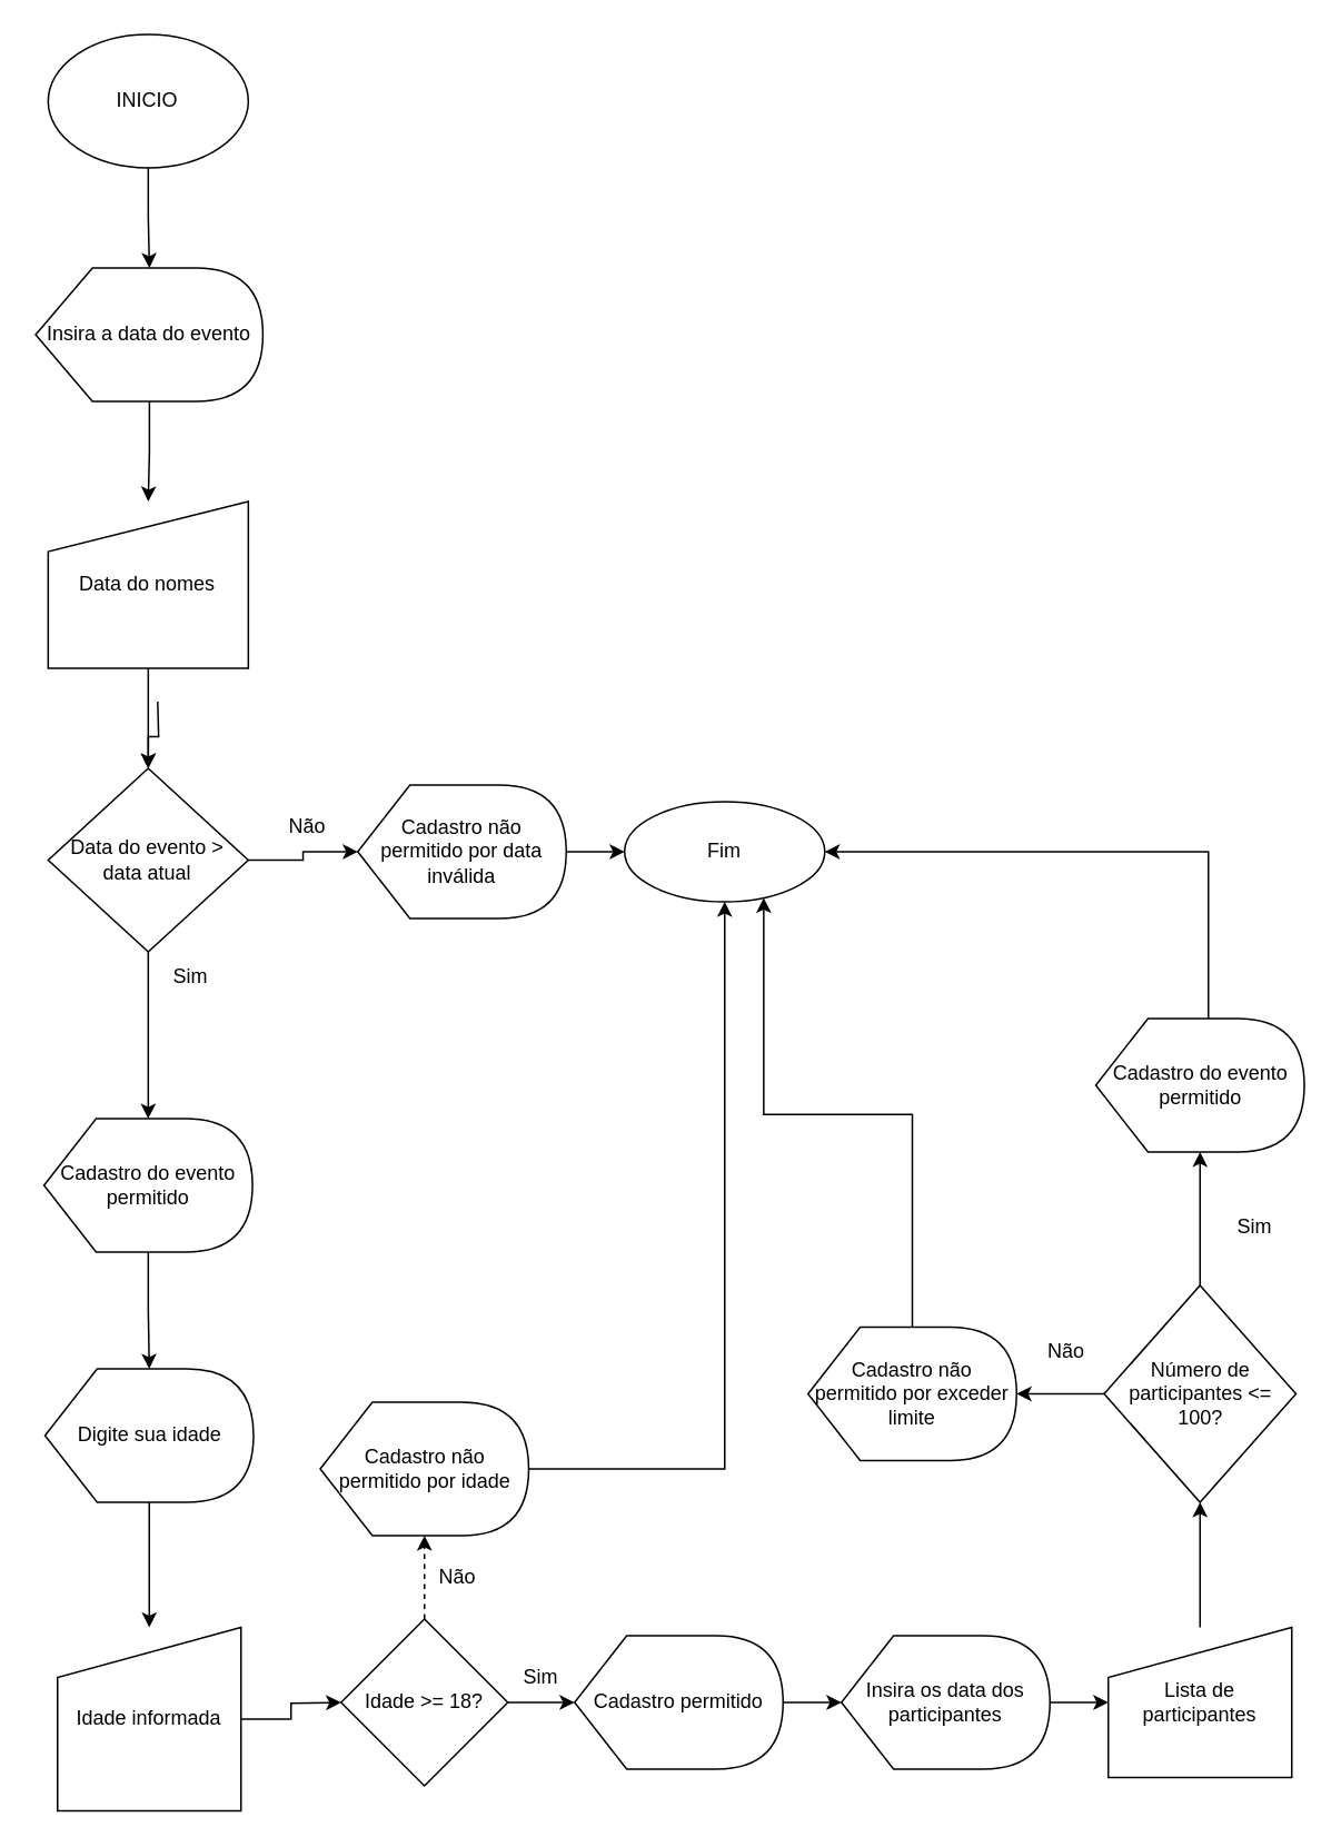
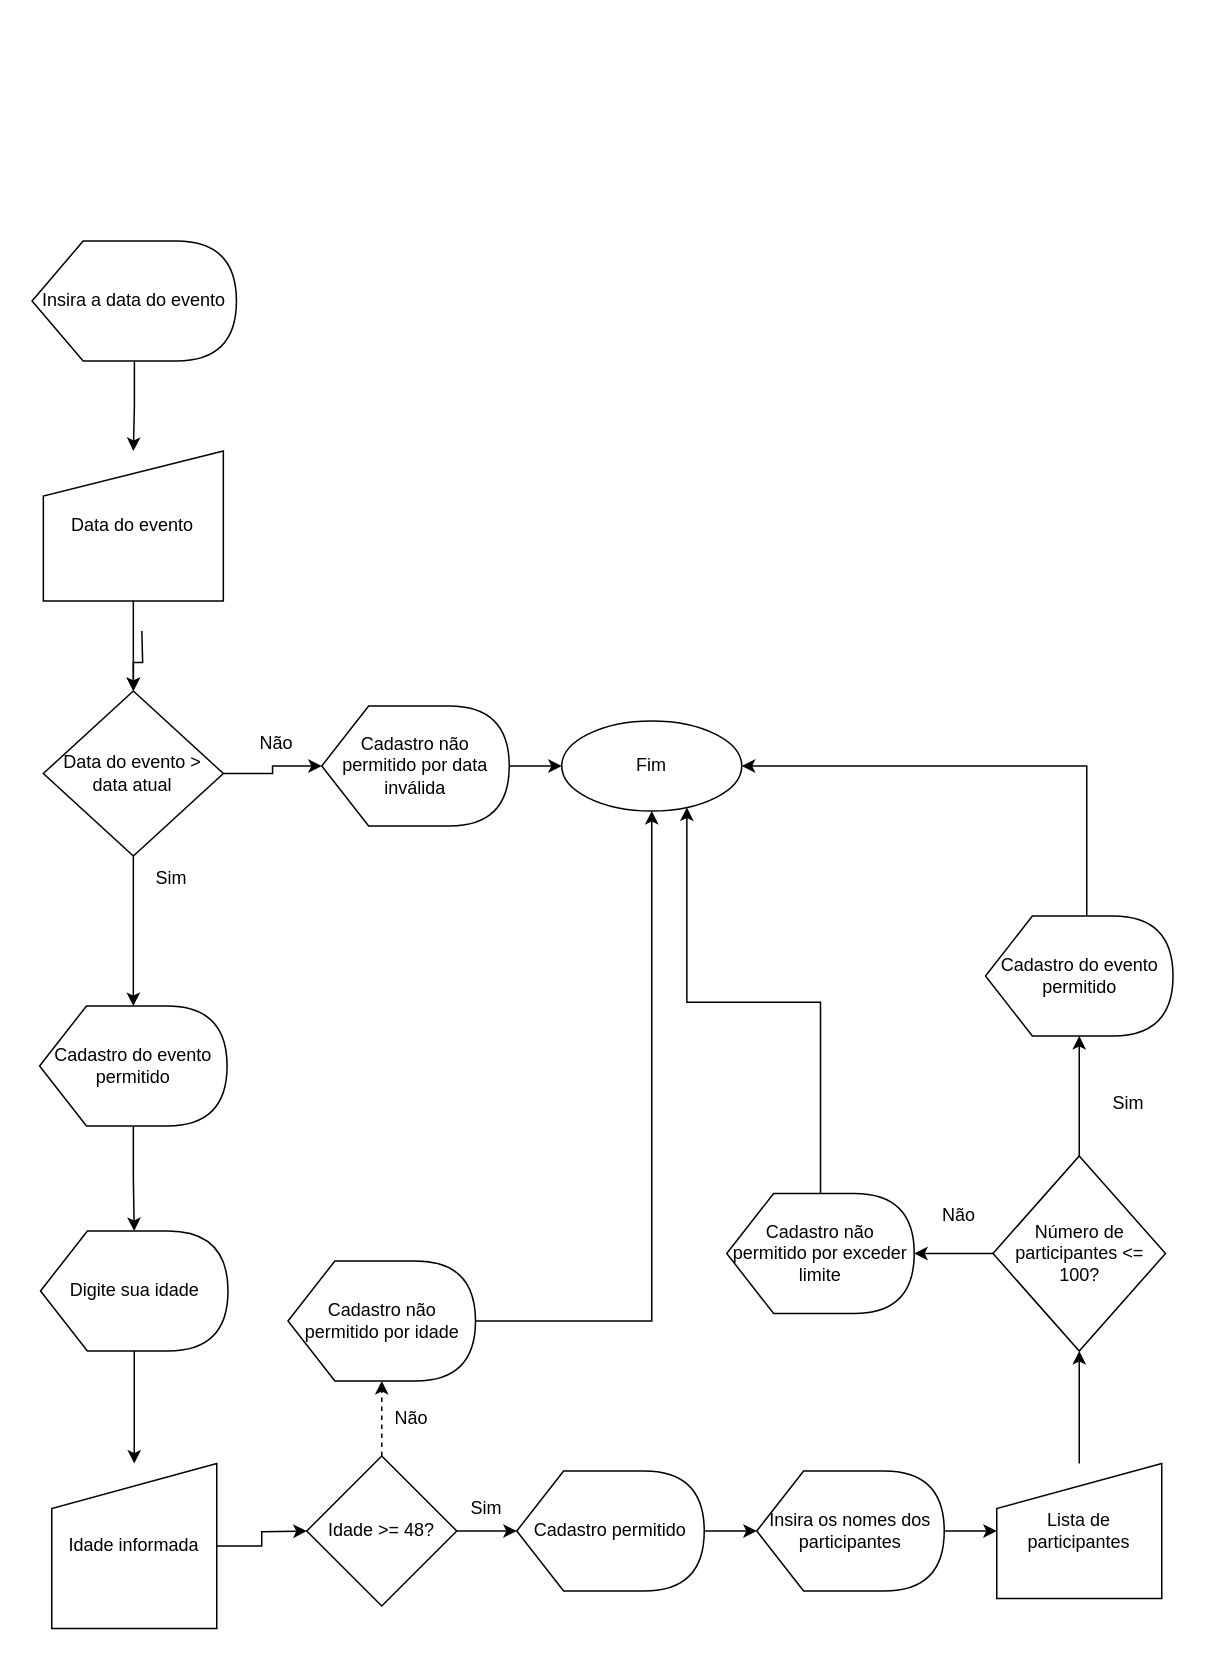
  <mxCell id="0" />
  <mxCell id="1" parent="0" />
- <mxCell id="2" value="" style="edgeStyle=orthogonalEdgeStyle;rounded=0;orthogonalLoop=1;jettySize=auto;html=1;" edge="1" parent="1" source="3" target="18"><mxGeometry relative="1" as="geometry" /></mxCell>
- <mxCell id="3" value="INICIO" style="ellipse;whiteSpace=wrap;html=1;" vertex="1" parent="1"><mxGeometry x="28.39" y="20" width="120" height="80" as="geometry" /></mxCell>
  <mxCell id="4" value="" style="edgeStyle=orthogonalEdgeStyle;rounded=0;orthogonalLoop=1;jettySize=auto;html=1;" edge="1" parent="1" source="5" target="6"><mxGeometry relative="1" as="geometry" /></mxCell>
  <mxCell id="5" value="Digite sua idade" style="shape=display;whiteSpace=wrap;html=1;" vertex="1" parent="1"><mxGeometry x="26.5" y="820" width="125" height="80" as="geometry" /></mxCell>
  <mxCell id="6" value="Idade informada" style="shape=manualInput;whiteSpace=wrap;html=1;" vertex="1" parent="1"><mxGeometry x="34" y="975" width="110" height="110" as="geometry" /></mxCell>
  <mxCell id="7" style="edgeStyle=orthogonalEdgeStyle;rounded=0;orthogonalLoop=1;jettySize=auto;html=1;" edge="1" parent="1" source="8" target="9"><mxGeometry relative="1" as="geometry" /></mxCell>
  <mxCell id="8" value="Cadastro não permitido por idade" style="shape=display;whiteSpace=wrap;html=1;" vertex="1" parent="1"><mxGeometry x="191.5" y="840" width="125" height="80" as="geometry" /></mxCell>
  <mxCell id="9" value="Fim" style="ellipse;whiteSpace=wrap;html=1;" vertex="1" parent="1"><mxGeometry x="374" y="480" width="120" height="60" as="geometry" /></mxCell>
  <mxCell id="10" value="" style="edgeStyle=orthogonalEdgeStyle;rounded=0;orthogonalLoop=1;jettySize=auto;html=1;dashed=1;" edge="1" parent="1" source="12" target="8"><mxGeometry relative="1" as="geometry" /></mxCell>
  <mxCell id="11" value="" style="edgeStyle=orthogonalEdgeStyle;rounded=0;orthogonalLoop=1;jettySize=auto;html=1;" edge="1" parent="1" source="12" target="16"><mxGeometry relative="1" as="geometry" /></mxCell>
- <mxCell id="12" value="Idade &amp;gt;= 18?" style="rhombus;whiteSpace=wrap;html=1;" vertex="1" parent="1"><mxGeometry x="204" y="970" width="100" height="100" as="geometry" /></mxCell>
+ <mxCell id="12" value="Idade &amp;gt;= 48?" style="rhombus;whiteSpace=wrap;html=1;" vertex="1" parent="1"><mxGeometry x="204" y="970" width="100" height="100" as="geometry" /></mxCell>
  <mxCell id="13" value="Não" style="text;html=1;strokeColor=none;fillColor=none;align=center;verticalAlign=middle;whiteSpace=wrap;rounded=0;" vertex="1" parent="1"><mxGeometry x="244" y="930" width="60" height="30" as="geometry" /></mxCell>
  <mxCell id="14" value="Sim" style="text;html=1;strokeColor=none;fillColor=none;align=center;verticalAlign=middle;whiteSpace=wrap;rounded=0;" vertex="1" parent="1"><mxGeometry x="294" y="990" width="60" height="30" as="geometry" /></mxCell>
  <mxCell id="15" value="" style="edgeStyle=orthogonalEdgeStyle;rounded=0;orthogonalLoop=1;jettySize=auto;html=1;" edge="1" parent="1" source="16" target="32"><mxGeometry relative="1" as="geometry" /></mxCell>
  <mxCell id="16" value="Cadastro permitido" style="shape=display;whiteSpace=wrap;html=1;" vertex="1" parent="1"><mxGeometry x="344" y="980" width="125" height="80" as="geometry" /></mxCell>
  <mxCell id="17" value="" style="edgeStyle=orthogonalEdgeStyle;rounded=0;orthogonalLoop=1;jettySize=auto;html=1;" edge="1" parent="1" source="18" target="20"><mxGeometry relative="1" as="geometry" /></mxCell>
  <mxCell id="18" value="Insira a data do evento" style="shape=display;whiteSpace=wrap;html=1;" vertex="1" parent="1"><mxGeometry x="20.88" y="160" width="136.25" height="80" as="geometry" /></mxCell>
  <mxCell id="19" value="" style="edgeStyle=orthogonalEdgeStyle;rounded=0;orthogonalLoop=1;jettySize=auto;html=1;" edge="1" parent="1" source="20" target="24"><mxGeometry relative="1" as="geometry" /></mxCell>
- <mxCell id="20" value="Data do nomes" style="shape=manualInput;whiteSpace=wrap;html=1;" vertex="1" parent="1"><mxGeometry x="28.39" y="300" width="120" height="100" as="geometry" /></mxCell>
+ <mxCell id="20" value="Data do evento" style="shape=manualInput;whiteSpace=wrap;html=1;" vertex="1" parent="1"><mxGeometry x="28.39" y="300" width="120" height="100" as="geometry" /></mxCell>
  <mxCell id="21" value="" style="edgeStyle=orthogonalEdgeStyle;rounded=0;orthogonalLoop=1;jettySize=auto;html=1;" edge="1" parent="1" target="24"><mxGeometry relative="1" as="geometry"><mxPoint x="94.059" y="420" as="sourcePoint" /></mxGeometry></mxCell>
  <mxCell id="22" value="" style="edgeStyle=orthogonalEdgeStyle;rounded=0;orthogonalLoop=1;jettySize=auto;html=1;" edge="1" parent="1" source="24" target="26"><mxGeometry relative="1" as="geometry" /></mxCell>
  <mxCell id="23" value="" style="edgeStyle=orthogonalEdgeStyle;rounded=0;orthogonalLoop=1;jettySize=auto;html=1;" edge="1" parent="1" source="24" target="28"><mxGeometry relative="1" as="geometry" /></mxCell>
  <mxCell id="24" value="Data do evento &amp;gt; data atual" style="rhombus;whiteSpace=wrap;html=1;" vertex="1" parent="1"><mxGeometry x="28.39" y="460" width="120" height="110" as="geometry" /></mxCell>
  <mxCell id="25" value="" style="edgeStyle=orthogonalEdgeStyle;rounded=0;orthogonalLoop=1;jettySize=auto;html=1;" edge="1" parent="1" source="26" target="9"><mxGeometry relative="1" as="geometry" /></mxCell>
  <mxCell id="26" value="Cadastro não permitido por data inválida" style="shape=display;whiteSpace=wrap;html=1;" vertex="1" parent="1"><mxGeometry x="214" y="470" width="125" height="80" as="geometry" /></mxCell>
  <mxCell id="27" value="" style="edgeStyle=orthogonalEdgeStyle;rounded=0;orthogonalLoop=1;jettySize=auto;html=1;" edge="1" parent="1" source="28" target="5"><mxGeometry relative="1" as="geometry" /></mxCell>
  <mxCell id="28" value="Cadastro do evento permitido" style="shape=display;whiteSpace=wrap;html=1;" vertex="1" parent="1"><mxGeometry x="25.89" y="670" width="125" height="80" as="geometry" /></mxCell>
  <mxCell id="29" value="Não" style="text;html=1;strokeColor=none;fillColor=none;align=center;verticalAlign=middle;whiteSpace=wrap;rounded=0;" vertex="1" parent="1"><mxGeometry x="154" y="480" width="60" height="30" as="geometry" /></mxCell>
  <mxCell id="30" value="Sim" style="text;html=1;strokeColor=none;fillColor=none;align=center;verticalAlign=middle;whiteSpace=wrap;rounded=0;" vertex="1" parent="1"><mxGeometry x="84" y="570" width="60" height="30" as="geometry" /></mxCell>
  <mxCell id="31" value="" style="edgeStyle=orthogonalEdgeStyle;rounded=0;orthogonalLoop=1;jettySize=auto;html=1;" edge="1" parent="1" source="32" target="34"><mxGeometry relative="1" as="geometry" /></mxCell>
- <mxCell id="32" value="Insira os data dos participantes" style="shape=display;whiteSpace=wrap;html=1;" vertex="1" parent="1"><mxGeometry x="504" y="980" width="125" height="80" as="geometry" /></mxCell>
+ <mxCell id="32" value="Insira os nomes dos participantes" style="shape=display;whiteSpace=wrap;html=1;" vertex="1" parent="1"><mxGeometry x="504" y="980" width="125" height="80" as="geometry" /></mxCell>
  <mxCell id="33" value="" style="edgeStyle=orthogonalEdgeStyle;rounded=0;orthogonalLoop=1;jettySize=auto;html=1;" edge="1" parent="1" source="34" target="37"><mxGeometry relative="1" as="geometry" /></mxCell>
  <mxCell id="34" value="Lista de participantes" style="shape=manualInput;whiteSpace=wrap;html=1;" vertex="1" parent="1"><mxGeometry x="664" y="975" width="110" height="90" as="geometry" /></mxCell>
  <mxCell id="35" value="" style="edgeStyle=orthogonalEdgeStyle;rounded=0;orthogonalLoop=1;jettySize=auto;html=1;" edge="1" parent="1" source="37" target="39"><mxGeometry relative="1" as="geometry" /></mxCell>
  <mxCell id="36" value="" style="edgeStyle=orthogonalEdgeStyle;rounded=0;orthogonalLoop=1;jettySize=auto;html=1;" edge="1" parent="1" source="37" target="43"><mxGeometry relative="1" as="geometry" /></mxCell>
  <mxCell id="37" value="Número de participantes &amp;lt;= 100?" style="rhombus;whiteSpace=wrap;html=1;" vertex="1" parent="1"><mxGeometry x="661.5" y="770" width="115" height="130" as="geometry" /></mxCell>
  <mxCell id="38" style="edgeStyle=orthogonalEdgeStyle;rounded=0;orthogonalLoop=1;jettySize=auto;html=1;entryX=0.695;entryY=0.961;entryDx=0;entryDy=0;entryPerimeter=0;" edge="1" parent="1" source="39" target="9"><mxGeometry relative="1" as="geometry" /></mxCell>
  <mxCell id="39" value="Cadastro não permitido por exceder limite" style="shape=display;whiteSpace=wrap;html=1;" vertex="1" parent="1"><mxGeometry x="484" y="795" width="125" height="80" as="geometry" /></mxCell>
  <mxCell id="40" value="Não" style="text;html=1;strokeColor=none;fillColor=none;align=center;verticalAlign=middle;whiteSpace=wrap;rounded=0;" vertex="1" parent="1"><mxGeometry x="609" y="795" width="60" height="30" as="geometry" /></mxCell>
  <mxCell id="41" style="edgeStyle=orthogonalEdgeStyle;rounded=0;orthogonalLoop=1;jettySize=auto;html=1;exitX=1;exitY=0.5;exitDx=0;exitDy=0;" edge="1" parent="1" source="6"><mxGeometry relative="1" as="geometry"><mxPoint x="204" y="1020" as="targetPoint" /><mxPoint x="157.76" y="1020" as="sourcePoint" /></mxGeometry></mxCell>
  <mxCell id="42" style="edgeStyle=orthogonalEdgeStyle;rounded=0;orthogonalLoop=1;jettySize=auto;html=1;entryX=1;entryY=0.5;entryDx=0;entryDy=0;" edge="1" parent="1" source="43" target="9"><mxGeometry relative="1" as="geometry"><Array as="points"><mxPoint x="724" y="510" /></Array></mxGeometry></mxCell>
  <mxCell id="43" value="Cadastro do evento permitido" style="shape=display;whiteSpace=wrap;html=1;" vertex="1" parent="1"><mxGeometry x="656.5" y="610" width="125" height="80" as="geometry" /></mxCell>
  <mxCell id="44" value="Sim" style="text;html=1;strokeColor=none;fillColor=none;align=center;verticalAlign=middle;whiteSpace=wrap;rounded=0;" vertex="1" parent="1"><mxGeometry x="721.5" y="720" width="60" height="30" as="geometry" /></mxCell>
